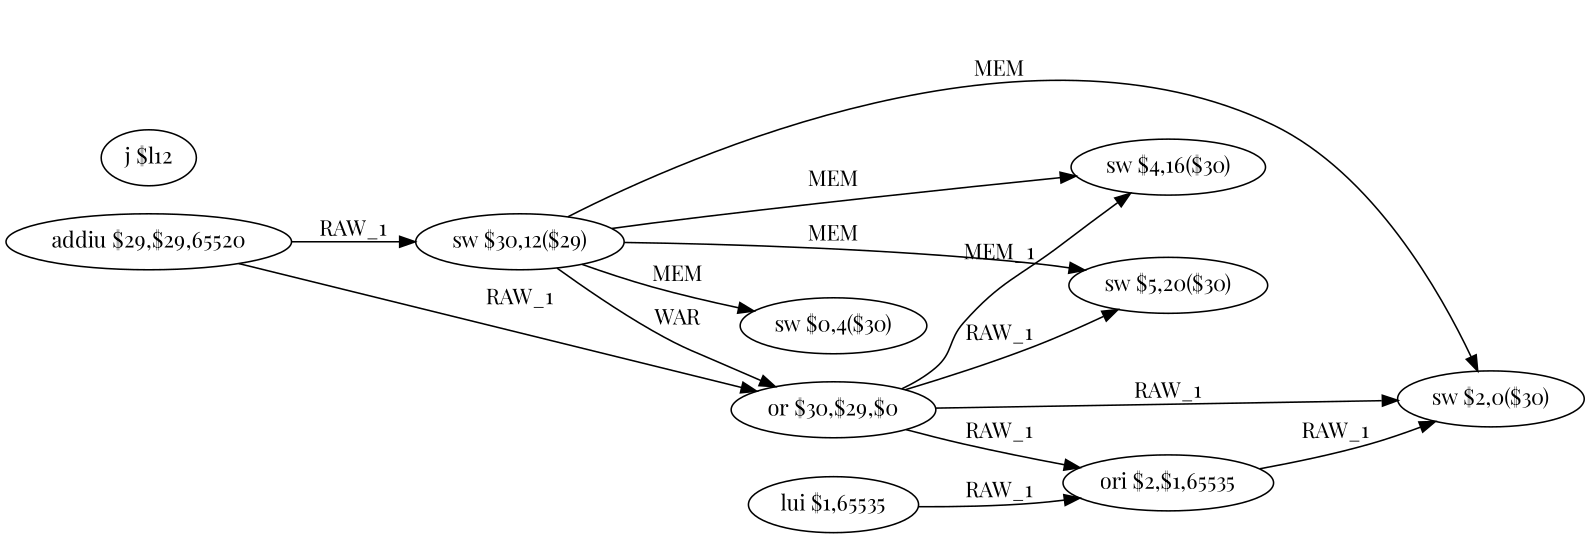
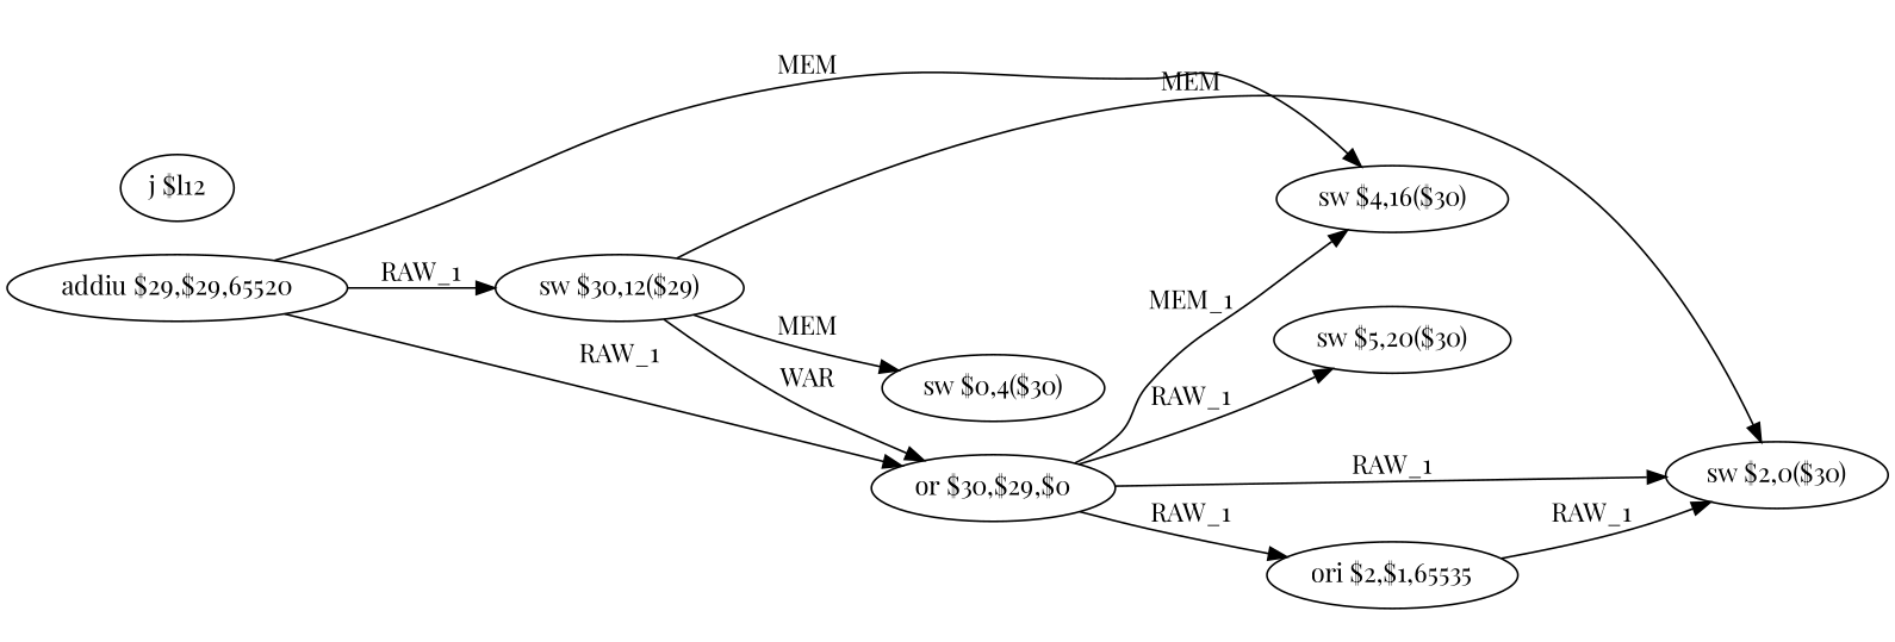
  digraph {
    fontname="Playfair Display"
    rankdir=LR
    node [fontname="Playfair Display" shape=ellipse]
    edge [fontname="Playfair Display"]
    n1 [label="addiu $29,$29,65520"]
    n2 [label="sw $30,12($29)"]
    n3 [label="or $30,$29,$0"]
    n4 [label="sw $4,16($30)"]
    n5 [label="sw $5,20($30)"]
    n6 [label="sw $2,0($30)"]
    n7 [label="sw $0,4($30)"]
    n8 [label="ori $2,$1,65535"]
-   n9 [label="lui $1,65535"]
    n10 [label="j $l12"]
    n1 -> n2 [label=RAW_1]
    n1 -> n3 [label=RAW_1]
    n2 -> n3 [label=WAR]
-   n2 -> n4 [label=MEM]
-   n2 -> n5 [label=MEM]
+   n1 -> n4 [label=MEM]
    n2 -> n6 [label=MEM]
    n2 -> n7 [label=MEM]
    n3 -> n4 [label=MEM_1]
    n3 -> n5 [label=RAW_1]
    n3 -> n6 [label=RAW_1]
    n3 -> n8 [label=RAW_1]
    n8 -> n6 [label=RAW_1]
-   n9 -> n8 [label=RAW_1]
  }
